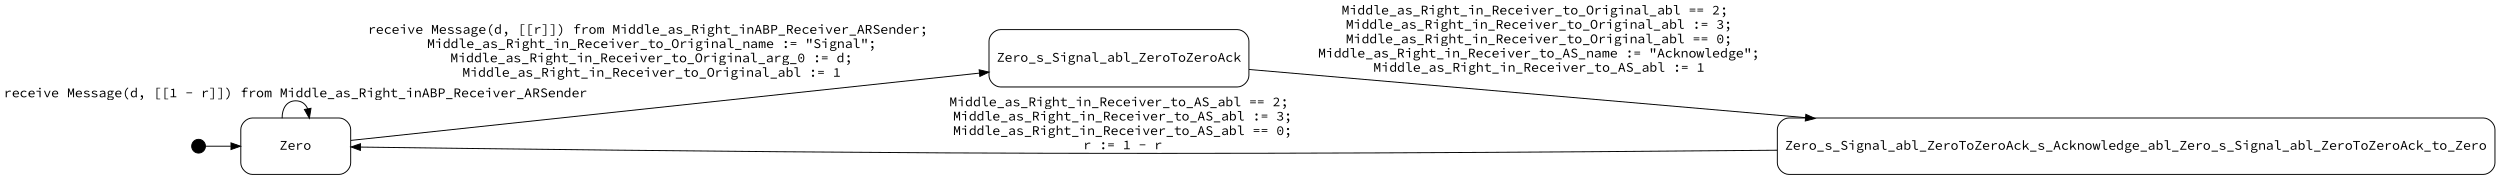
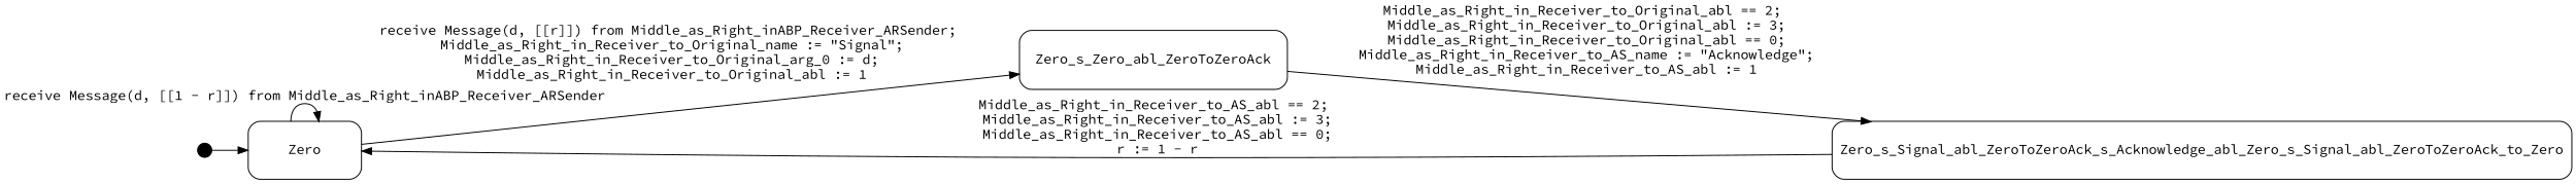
  digraph {
    compound=true
    rank=LR
    rankdir=LR
    fontname="Source Code Pro"
    node [shape=Mrecord fontname="Source Code Pro"]
    edge [fontname="Source Code Pro"]
    Zero_extra [height=0.2 shape=point]
    Zero [height=0.8 width=1.6]
-   Zero_s_Signal_abl_ZeroToZeroAck [height=0.8 width=1.6]
+   Zero_s_Signal_abl_ZeroToZeroAck [height=0.8 width=1.6 label=Zero_s_Zero_abl_ZeroToZeroAck]
    Zero_s_Signal_abl_ZeroToZeroAck_s_Acknowledge_abl_Zero_s_Signal_abl_ZeroToZeroAck_to_Zero [height=0.8 width=1.6]
    Zero_extra -> Zero
    Zero -> Zero [label="receive Message(d, [[1 - r]]) from Middle_as_Right_inABP_Receiver_ARSender"]
    Zero -> Zero_s_Signal_abl_ZeroToZeroAck [label="receive Message(d, [[r]]) from Middle_as_Right_inABP_Receiver_ARSender;\n Middle_as_Right_in_Receiver_to_Original_name := \"Signal\";\n Middle_as_Right_in_Receiver_to_Original_arg_0 := d;\n Middle_as_Right_in_Receiver_to_Original_abl := 1"]
    Zero_s_Signal_abl_ZeroToZeroAck -> Zero_s_Signal_abl_ZeroToZeroAck_s_Acknowledge_abl_Zero_s_Signal_abl_ZeroToZeroAck_to_Zero [label="Middle_as_Right_in_Receiver_to_Original_abl == 2;\n Middle_as_Right_in_Receiver_to_Original_abl := 3;\n Middle_as_Right_in_Receiver_to_Original_abl == 0;\n Middle_as_Right_in_Receiver_to_AS_name := \"Acknowledge\";\n Middle_as_Right_in_Receiver_to_AS_abl := 1"]
    Zero_s_Signal_abl_ZeroToZeroAck_s_Acknowledge_abl_Zero_s_Signal_abl_ZeroToZeroAck_to_Zero -> Zero [label="Middle_as_Right_in_Receiver_to_AS_abl == 2;\n Middle_as_Right_in_Receiver_to_AS_abl := 3;\n Middle_as_Right_in_Receiver_to_AS_abl == 0;\n r := 1 - r"]
  }
